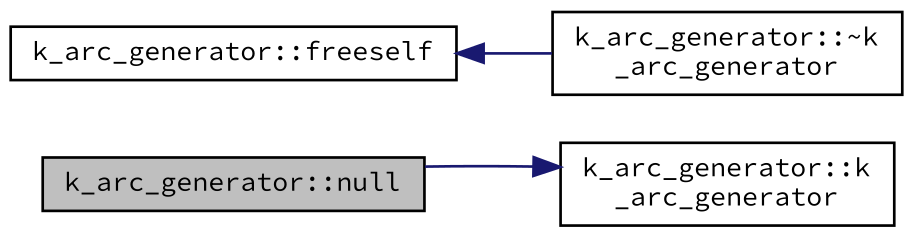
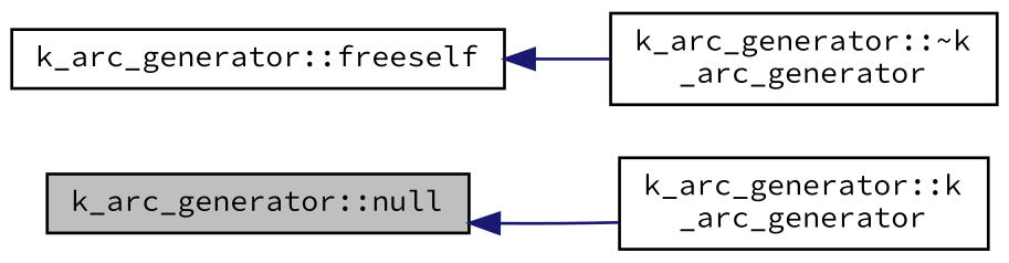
  digraph {
    fontname="Source Code Pro"
    rankdir=LR
    node [color=black fillcolor=white fontname="Source Code Pro" fontsize=10 shape=record style=filled]
    edge [color=midnightblue dir=back fontname="Source Code Pro" fontsize=10 labelfontname=Helvetica labelfontsize=10 style=solid]
    n1 [fillcolor=grey75 fontcolor=black height=0.2 label="k_arc_generator::null" width=0.4]
    n2 [height=0.2 label="k_arc_generator::k\l_arc_generator" width=0.4]
    n3 [height=0.2 label="k_arc_generator::freeself" width=0.4]
    n4 [height=0.2 label="k_arc_generator::~k\l_arc_generator" width=0.4]
-   n2 -> n1
+   n1 -> n2
    n3 -> n4
  }
